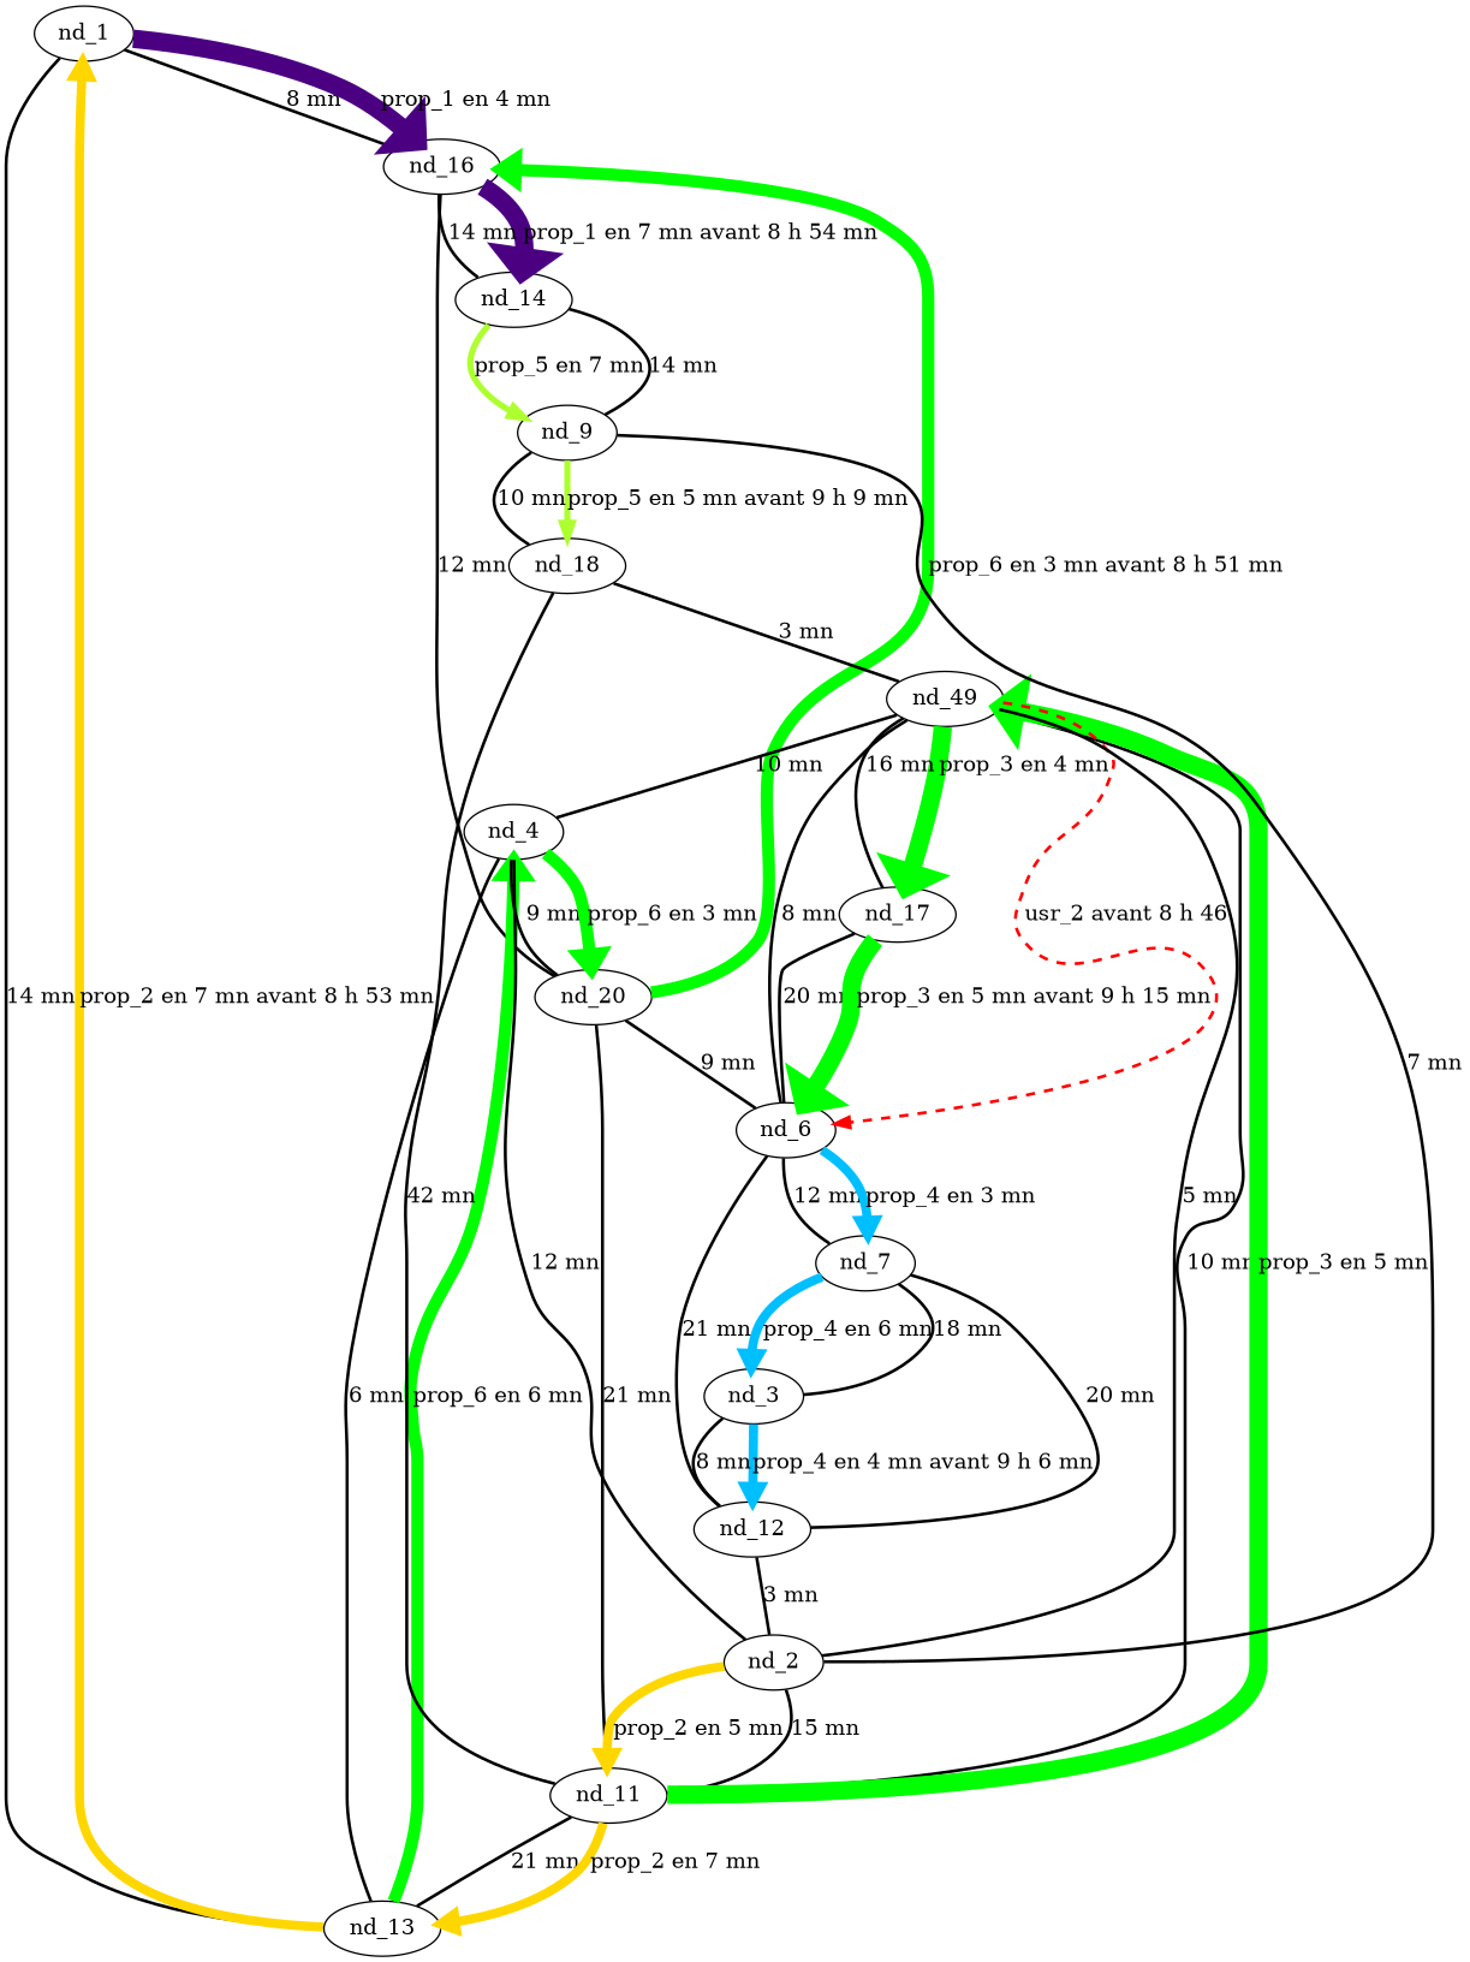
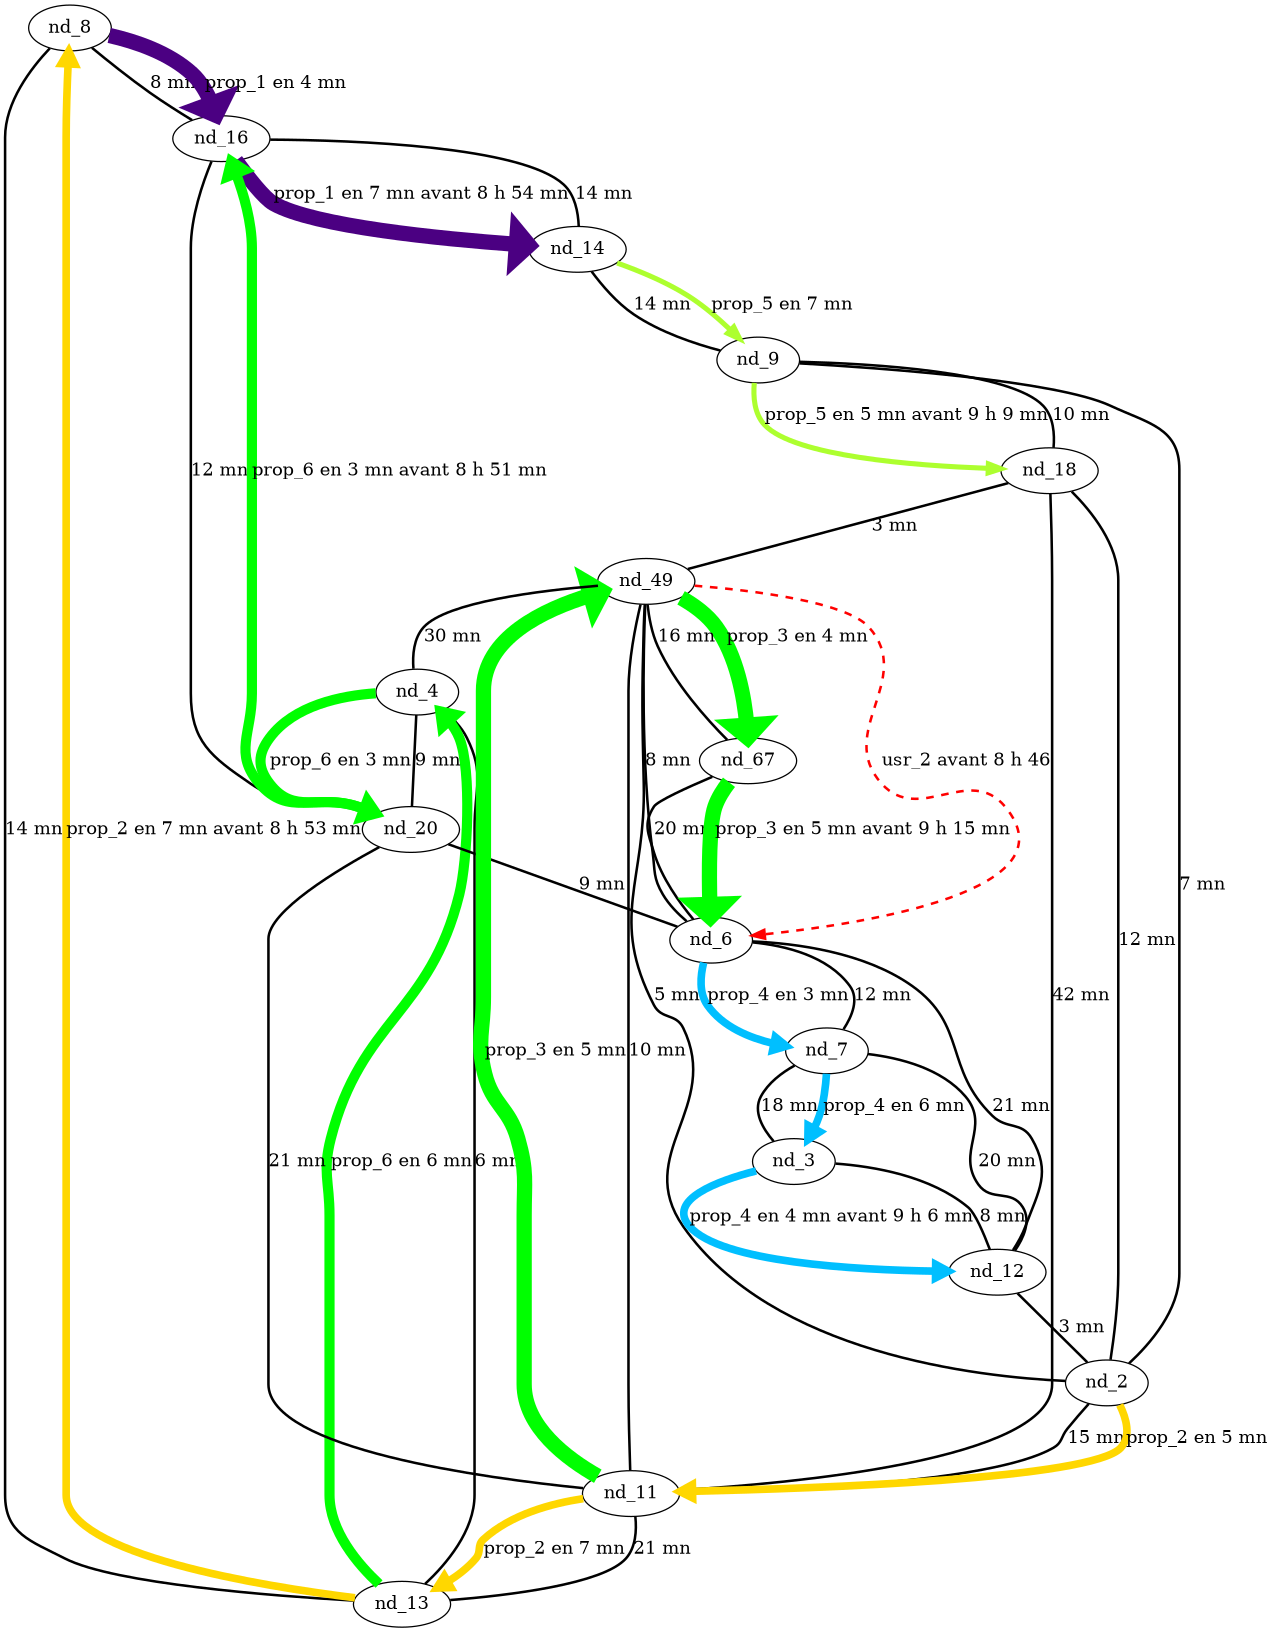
  graph {
    nodesep=0
    splines=true
    node [shape=ellipse]
    edge [color=black penwidth=2]
-   nd_1
+   nd_1 [label=nd_8]
    nd_16
    nd_13
    nd_14
    nd_20
    nd_4
    nd_9
    nd_6
    nd_18
    nd_11
    nd_2
    n12 [label=nd_49]
-   nd_17
+   nd_17 [label=nd_67]
    nd_7
    nd_3
    nd_12
    nd_1 -- nd_16 [label="8 mn"]
    nd_1 -- nd_16 [arrowhead=normal color=indigo dir=forward label="prop_1 en 4 mn" penwidth=12]
    nd_1 -- nd_13 [label="14 mn"]
    nd_16 -- nd_14 [arrowhead=normal color=indigo dir=forward label="prop_1 en 7 mn avant 8 h 54 mn" penwidth=12]
    nd_16 -- nd_20 [label="12 mn"]
    nd_13 -- nd_1 [arrowhead=normal color=gold dir=forward label="prop_2 en 7 mn avant 8 h 53 mn" penwidth=6]
    nd_13 -- nd_4 [label="6 mn"]
    nd_13 -- nd_4 [arrowhead=normal color=green dir=forward label="prop_6 en 6 mn" penwidth=8]
    nd_14 -- nd_16 [label="14 mn"]
    nd_14 -- nd_9 [label="14 mn"]
    nd_14 -- nd_9 [arrowhead=normal color=greenyellow dir=forward label="prop_5 en 7 mn" penwidth=4]
    nd_20 -- nd_16 [arrowhead=normal color=green dir=forward label="prop_6 en 3 mn avant 8 h 51 mn" penwidth=8]
    nd_20 -- nd_4 [label="9 mn"]
    nd_20 -- nd_6 [label="9 mn"]
    nd_4 -- nd_20 [arrowhead=normal color=green dir=forward label="prop_6 en 3 mn" penwidth=8]
    nd_9 -- nd_18 [arrowhead=normal color=greenyellow dir=forward label="prop_5 en 5 mn avant 9 h 9 mn" penwidth=4]
    nd_6 -- nd_7 [label="12 mn"]
    nd_6 -- nd_7 [arrowhead=normal color=deepskyblue dir=forward label="prop_4 en 3 mn" penwidth=6]
    nd_18 -- nd_9 [label="10 mn"]
    nd_18 -- n12 [label="3 mn"]
    nd_11 -- nd_13 [label="21 mn"]
    nd_11 -- nd_13 [arrowhead=normal color=gold dir=forward label="prop_2 en 7 mn" penwidth=6]
    nd_11 -- nd_20 [label="21 mn"]
    nd_11 -- nd_18 [label="42 mn"]
    nd_11 -- nd_2 [label="15 mn"]
    nd_11 -- n12 [label="10 mn"]
    nd_11 -- n12 [arrowhead=normal color=green dir=forward label="prop_3 en 5 mn" penwidth=12]
-   nd_2 -- nd_4 [label="12 mn"]
+   nd_2 -- nd_18 [label="12 mn"]
    nd_2 -- nd_9 [label="7 mn"]
    nd_2 -- nd_11 [arrowhead=normal color=gold dir=forward label="prop_2 en 5 mn" penwidth=6]
-   n12 -- nd_4 [label="10 mn"]
+   n12 -- nd_4 [label="30 mn"]
    n12 -- nd_6 [label="8 mn"]
    n12 -- nd_6 [arrowhead=normal color=red dir=forward label="usr_2 avant 8 h 46" style=dashed]
    n12 -- nd_2 [label="5 mn"]
    n12 -- nd_17 [arrowhead=normal color=green dir=forward label="prop_3 en 4 mn" penwidth=12]
    nd_17 -- nd_6 [label="20 mn"]
    nd_17 -- nd_6 [arrowhead=normal color=green dir=forward label="prop_3 en 5 mn avant 9 h 15 mn" penwidth=12]
    nd_17 -- n12 [label="16 mn"]
    nd_7 -- nd_3 [arrowhead=normal color=deepskyblue dir=forward label="prop_4 en 6 mn" penwidth=6]
    nd_3 -- nd_7 [label="18 mn"]
    nd_3 -- nd_12 [arrowhead=normal color=deepskyblue dir=forward label="prop_4 en 4 mn avant 9 h 6 mn" penwidth=6]
    nd_12 -- nd_6 [label="21 mn"]
    nd_12 -- nd_2 [label="3 mn"]
    nd_12 -- nd_7 [label="20 mn"]
    nd_12 -- nd_3 [label="8 mn"]
  }
